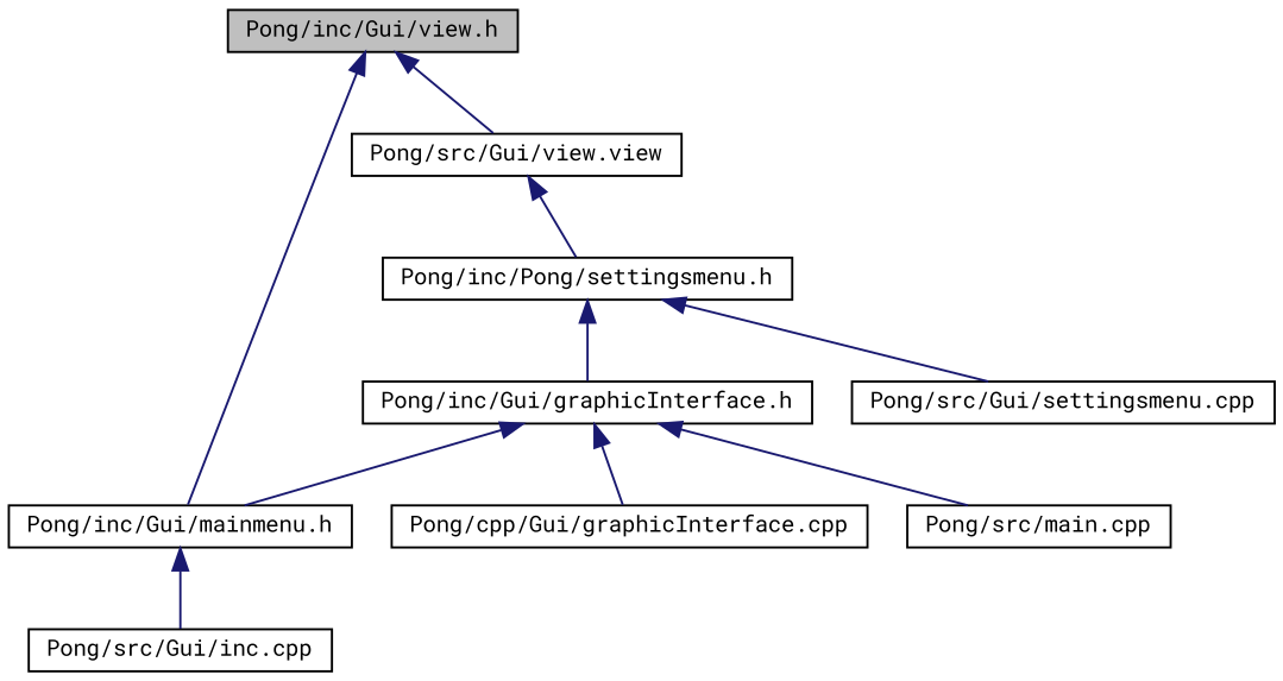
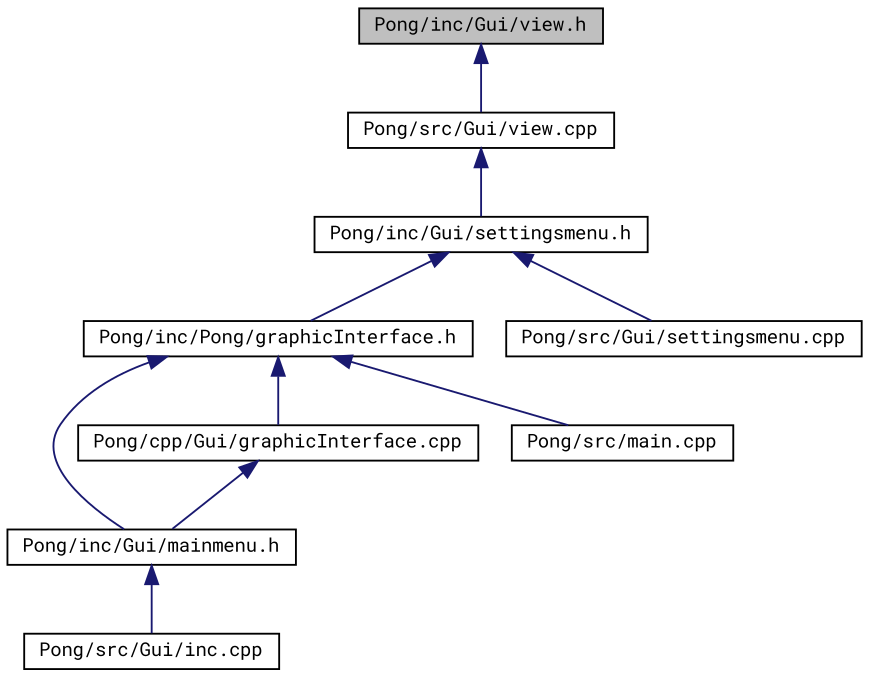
  digraph {
    fontname="Roboto Mono"
    node [color=black fillcolor=white fontname="Roboto Mono" fontsize=10 shape=record style=filled]
    edge [color=midnightblue dir=back fontname="Roboto Mono" fontsize=10 labelfontname=Helvetica labelfontsize=10 style=solid]
    n1 [fillcolor=grey75 fontcolor=black height=0.2 label="Pong/inc/Gui/view.h" width=0.4]
    n2 [height=0.2 label="Pong/inc/Gui/mainmenu.h" width=0.4]
-   n3 [height=0.2 label="Pong/src/Gui/view.view" width=0.4]
+   n3 [height=0.2 label="Pong/src/Gui/view.cpp" width=0.4]
    n4 [height=0.2 label="Pong/src/Gui/inc.cpp" width=0.4]
-   n5 [height=0.2 label="Pong/inc/Pong/settingsmenu.h" width=0.4]
-   n6 [height=0.2 label="Pong/inc/Gui/graphicInterface.h" width=0.4]
+   n5 [height=0.2 label="Pong/inc/Gui/settingsmenu.h" width=0.4]
+   n6 [height=0.2 label="Pong/inc/Pong/graphicInterface.h" width=0.4]
    n7 [height=0.2 label="Pong/src/Gui/settingsmenu.cpp" width=0.4]
    n8 [height=0.2 label="Pong/cpp/Gui/graphicInterface.cpp" width=0.4]
    n9 [height=0.2 label="Pong/src/main.cpp" width=0.4]
-   n1 -> n2
+   n8 -> n2
    n1 -> n3
    n2 -> n4
    n3 -> n5
    n5 -> n6
    n5 -> n7
    n6 -> n2
    n6 -> n8
    n6 -> n9
  }
